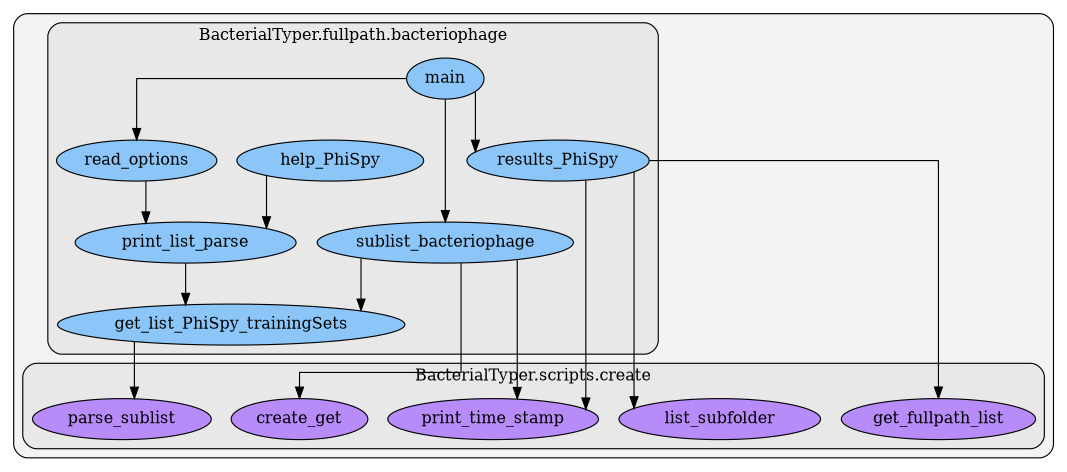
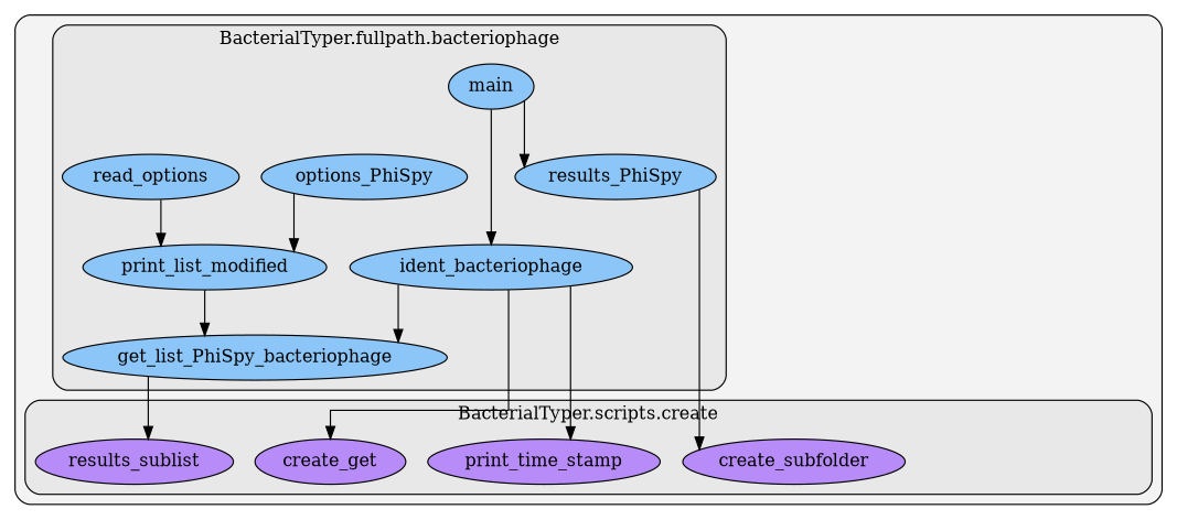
  digraph {
    clusterrank=local
    rankdir=TB
    splines=ortho
    node [fillcolor="#65b7ffb2" fontcolor="#000000" group=26 style=filled]
    edge [color="#000000" style=solid]
-   n1 [label=get_list_PhiSpy_trainingSets]
-   n2 [label=help_PhiSpy]
+   n1 [label=get_list_PhiSpy_bacteriophage]
+   n2 [label=options_PhiSpy]
    n3 [label=read_options]
-   n4 [label=sublist_bacteriophage]
+   n4 [label=ident_bacteriophage]
    n5 [label=main]
-   n6 [label=print_list_parse]
+   n6 [label=print_list_modified]
    n7 [label=results_PhiSpy]
    n8 [fillcolor="#a365ffb2" group=33 label=create_get]
-   n9 [fillcolor="#a365ffb2" group=33 label=list_subfolder]
-   n10 [fillcolor="#a365ffb2" group=33 label=get_fullpath_list]
-   n11 [fillcolor="#a365ffb2" group=33 label=parse_sublist]
+   n9 [fillcolor="#a365ffb2" group=33 label=create_subfolder]
+   n11 [fillcolor="#a365ffb2" group=33 label=results_sublist]
    n12 [fillcolor="#a365ffb2" group=33 label=print_time_stamp]
    subgraph cluster_1 {
      fillcolor="#80808018"
      style="filled,rounded"
      subgraph cluster_2 {
        fillcolor="#80808018"
        label="BacterialTyper.fullpath.bacteriophage"
        style="filled,rounded"
        n1
        n2
        n3
        n4
        n5
        n6
        n7
      }
      subgraph cluster_3 {
        fillcolor="#80808018"
        label="BacterialTyper.scripts.create"
        style="filled,rounded"
        n8
        n9
-       n10
        n11
        n12
      }
    }
    n1 -> n11
    n2 -> n6
    n3 -> n6
    n4 -> n1
    n4 -> n8
    n4 -> n12
-   n5 -> n3
    n5 -> n4
    n5 -> n7
    n6 -> n1
    n7 -> n9
-   n7 -> n10
-   n7 -> n12
  }
